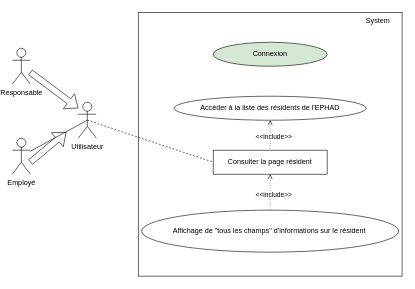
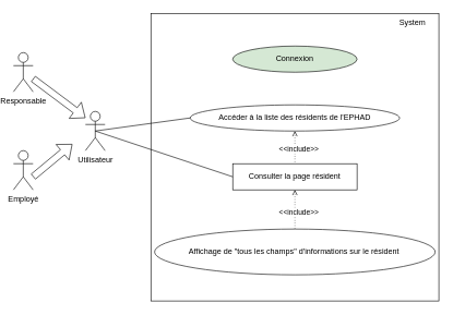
  <mxCell id="0" />
  <mxCell id="1" parent="0" />
  <mxCell id="2" value="" style="whiteSpace=wrap;html=1;aspect=fixed;" parent="1" vertex="1"><mxGeometry x="230" y="20" width="440" height="440" as="geometry" /></mxCell>
  <mxCell id="3" value="System" style="text;html=1;strokeColor=none;fillColor=none;align=center;verticalAlign=middle;whiteSpace=wrap;rounded=0;" parent="1" vertex="1"><mxGeometry x="600" y="20" width="60" height="30" as="geometry" /></mxCell>
  <mxCell id="4" value="Utilisateur" style="shape=umlActor;verticalLabelPosition=bottom;verticalAlign=top;html=1;outlineConnect=0;" parent="1" vertex="1"><mxGeometry x="130" y="170" width="30" height="60" as="geometry" /></mxCell>
  <mxCell id="5" value="Connexion" style="ellipse;whiteSpace=wrap;html=1;fillColor=#d5e8d4;" parent="1" vertex="1"><mxGeometry x="355.01" y="70" width="190" height="40" as="geometry" /></mxCell>
  <mxCell id="6" value="Consulter la page résident" style="whiteSpace=wrap;html=1;rounded=0;" parent="1" vertex="1"><mxGeometry x="355.01" y="250" width="190" height="40" as="geometry" /></mxCell>
  <mxCell id="7" value="Accéder à la liste des résidents de l'EPHAD" style="ellipse;whiteSpace=wrap;html=1;" parent="1" vertex="1"><mxGeometry x="290.01" y="160" width="320" height="40" as="geometry" /></mxCell>
  <mxCell id="8" value="Affichage de &quot;tous les champs&quot; d'informations sur le résident&amp;nbsp;" style="ellipse;whiteSpace=wrap;html=1;" parent="1" vertex="1"><mxGeometry x="235.63" y="350" width="428.75" height="70" as="geometry" /></mxCell>
- <mxCell id="9" value="" style="endArrow=none;html=1;rounded=0;exitX=0.5;exitY=0.5;exitDx=0;exitDy=0;exitPerimeter=0;" parent="1" source="4" target="16" edge="1"><mxGeometry width="50" height="50" relative="1" as="geometry"><mxPoint x="420" y="180" as="sourcePoint" /><mxPoint x="470" y="130" as="targetPoint" /></mxGeometry></mxCell>
- <mxCell id="10" value="" style="endArrow=none;html=1;rounded=0;exitX=0.5;exitY=0.5;exitDx=0;exitDy=0;exitPerimeter=0;entryX=0;entryY=0.5;entryDx=0;entryDy=0;dashed=1;" parent="1" source="4" target="6" edge="1"><mxGeometry width="50" height="50" relative="1" as="geometry"><mxPoint x="420" y="180" as="sourcePoint" /><mxPoint x="470" y="130" as="targetPoint" /></mxGeometry></mxCell>
+ <mxCell id="9" value="" style="endArrow=none;html=1;rounded=0;exitX=0.5;exitY=0.5;exitDx=0;exitDy=0;exitPerimeter=0;entryX=0;entryY=0.5;entryDx=0;entryDy=0;" parent="1" source="4" target="7" edge="1"><mxGeometry width="50" height="50" relative="1" as="geometry"><mxPoint x="420" y="180" as="sourcePoint" /><mxPoint x="470" y="130" as="targetPoint" /></mxGeometry></mxCell>
+ <mxCell id="10" value="" style="endArrow=none;html=1;rounded=0;exitX=0.5;exitY=0.5;exitDx=0;exitDy=0;exitPerimeter=0;entryX=0;entryY=0.5;entryDx=0;entryDy=0;" parent="1" source="4" target="6" edge="1"><mxGeometry width="50" height="50" relative="1" as="geometry"><mxPoint x="420" y="180" as="sourcePoint" /><mxPoint x="470" y="130" as="targetPoint" /></mxGeometry></mxCell>
  <mxCell id="11" value="" style="endArrow=none;dashed=1;html=1;dashPattern=1 3;strokeWidth=1;rounded=0;exitX=0.5;exitY=1;exitDx=0;exitDy=0;startArrow=open;startFill=0;endFill=0;" parent="1" source="7" target="6" edge="1"><mxGeometry width="50" height="50" relative="1" as="geometry"><mxPoint x="435" y="170" as="sourcePoint" /><mxPoint x="435" y="120" as="targetPoint" /></mxGeometry></mxCell>
  <mxCell id="12" value="&amp;lt;&amp;lt;include&amp;gt;&amp;gt;" style="edgeLabel;html=1;align=center;verticalAlign=middle;resizable=0;points=[];" parent="11" vertex="1" connectable="0"><mxGeometry x="0.44" y="-2" relative="1" as="geometry"><mxPoint x="7" y="-9" as="offset" /></mxGeometry></mxCell>
  <mxCell id="13" value="" style="endArrow=none;dashed=1;html=1;dashPattern=1 3;strokeWidth=1;rounded=0;startArrow=open;startFill=0;endFill=0;" parent="1" source="6" target="8" edge="1"><mxGeometry width="50" height="50" relative="1" as="geometry"><mxPoint x="425" y="280" as="sourcePoint" /><mxPoint x="435" y="260" as="targetPoint" /></mxGeometry></mxCell>
  <mxCell id="14" value="&amp;lt;&amp;lt;include&amp;gt;&amp;gt;" style="edgeLabel;html=1;align=center;verticalAlign=middle;resizable=0;points=[];" parent="13" vertex="1" connectable="0"><mxGeometry x="0.44" y="-2" relative="1" as="geometry"><mxPoint x="7" y="-9" as="offset" /></mxGeometry></mxCell>
  <mxCell id="15" value="Responsable" style="shape=umlActor;verticalLabelPosition=bottom;verticalAlign=top;html=1;outlineConnect=0;" parent="1" vertex="1"><mxGeometry x="20" y="80" width="30" height="60" as="geometry" /></mxCell>
  <mxCell id="16" value="Employé" style="shape=umlActor;verticalLabelPosition=bottom;verticalAlign=top;html=1;outlineConnect=0;" parent="1" vertex="1"><mxGeometry x="20" y="230" width="30" height="60" as="geometry" /></mxCell>
  <mxCell id="17" value="" style="shape=flexArrow;endArrow=classic;html=1;rounded=0;" parent="1" edge="1"><mxGeometry width="50" height="50" relative="1" as="geometry"><mxPoint x="50" y="120" as="sourcePoint" /><mxPoint x="130" y="180" as="targetPoint" /></mxGeometry></mxCell>
  <mxCell id="18" value="" style="shape=flexArrow;endArrow=classic;html=1;rounded=0;" parent="1" edge="1"><mxGeometry width="50" height="50" relative="1" as="geometry"><mxPoint x="50" y="270" as="sourcePoint" /><mxPoint x="110" y="220" as="targetPoint" /></mxGeometry></mxCell>
